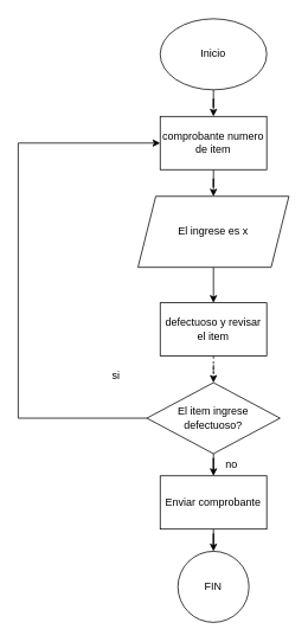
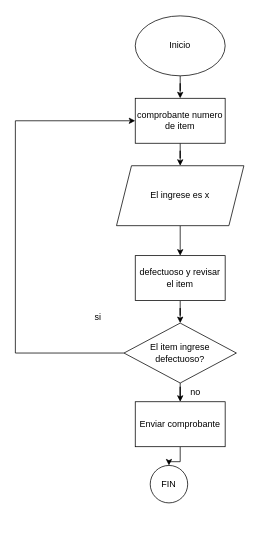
  <mxCell id="0" />
  <mxCell id="1" parent="0" />
  <mxCell id="2" value="" style="edgeStyle=orthogonalEdgeStyle;rounded=0;orthogonalLoop=1;jettySize=auto;html=1;" edge="1" parent="1" source="3" target="5"><mxGeometry relative="1" as="geometry" /></mxCell>
  <mxCell id="3" value="Inicio" style="ellipse;whiteSpace=wrap;html=1;" vertex="1" parent="1"><mxGeometry x="180" y="20" width="120" height="80" as="geometry" /></mxCell>
  <mxCell id="4" value="" style="edgeStyle=orthogonalEdgeStyle;rounded=0;orthogonalLoop=1;jettySize=auto;html=1;" edge="1" parent="1" source="5" target="7"><mxGeometry relative="1" as="geometry" /></mxCell>
  <mxCell id="5" value="comprobante numero de item" style="whiteSpace=wrap;html=1;" vertex="1" parent="1"><mxGeometry x="180" y="130" width="120" height="60" as="geometry" /></mxCell>
  <mxCell id="6" value="" style="edgeStyle=orthogonalEdgeStyle;rounded=0;orthogonalLoop=1;jettySize=auto;html=1;" edge="1" parent="1" source="7" target="9"><mxGeometry relative="1" as="geometry" /></mxCell>
  <mxCell id="7" value="El ingrese es x" style="shape=parallelogram;perimeter=parallelogramPerimeter;whiteSpace=wrap;html=1;fixedSize=1;" vertex="1" parent="1"><mxGeometry x="155" y="220" width="170" height="80" as="geometry" /></mxCell>
- <mxCell id="8" value="" style="edgeStyle=orthogonalEdgeStyle;rounded=0;orthogonalLoop=1;jettySize=auto;html=1;dashed=1;" edge="1" parent="1" source="9" target="12"><mxGeometry relative="1" as="geometry" /></mxCell>
+ <mxCell id="8" value="" style="edgeStyle=orthogonalEdgeStyle;rounded=0;orthogonalLoop=1;jettySize=auto;html=1;" edge="1" parent="1" source="9" target="12"><mxGeometry relative="1" as="geometry" /></mxCell>
  <mxCell id="9" value="defectuoso y revisar el item" style="whiteSpace=wrap;html=1;" vertex="1" parent="1"><mxGeometry x="180" y="340" width="120" height="60" as="geometry" /></mxCell>
  <mxCell id="10" style="edgeStyle=orthogonalEdgeStyle;rounded=0;orthogonalLoop=1;jettySize=auto;html=1;" edge="1" parent="1" source="12" target="5"><mxGeometry relative="1" as="geometry"><Array as="points"><mxPoint x="20" y="470" /><mxPoint x="20" y="160" /></Array></mxGeometry></mxCell>
  <mxCell id="11" value="" style="edgeStyle=orthogonalEdgeStyle;rounded=0;orthogonalLoop=1;jettySize=auto;html=1;" edge="1" parent="1" source="12" target="14"><mxGeometry relative="1" as="geometry" /></mxCell>
  <mxCell id="12" value="El item ingrese defectuoso?" style="rhombus;whiteSpace=wrap;html=1;" vertex="1" parent="1"><mxGeometry x="165" y="430" width="150" height="80" as="geometry" /></mxCell>
  <mxCell id="13" value="" style="edgeStyle=orthogonalEdgeStyle;rounded=0;orthogonalLoop=1;jettySize=auto;html=1;" edge="1" parent="1" source="14" target="15"><mxGeometry relative="1" as="geometry" /></mxCell>
  <mxCell id="14" value="Enviar comprobante" style="whiteSpace=wrap;html=1;" vertex="1" parent="1"><mxGeometry x="180" y="535" width="120" height="60" as="geometry" /></mxCell>
- <mxCell id="15" value="FIN" style="ellipse;whiteSpace=wrap;html=1;" vertex="1" parent="1"><mxGeometry x="200" y="620" width="80" height="80" as="geometry" /></mxCell>
+ <mxCell id="15" value="FIN" style="ellipse;whiteSpace=wrap;html=1;" vertex="1" parent="1"><mxGeometry x="200" y="620" width="50" height="50" as="geometry" /></mxCell>
  <mxCell id="16" value="si" style="text;html=1;align=center;verticalAlign=middle;resizable=0;points=[];autosize=1;strokeColor=none;fillColor=none;" vertex="1" parent="1"><mxGeometry x="115" y="408" width="30" height="30" as="geometry" /></mxCell>
  <mxCell id="17" value="no" style="text;html=1;align=center;verticalAlign=middle;resizable=0;points=[];autosize=1;strokeColor=none;fillColor=none;" vertex="1" parent="1"><mxGeometry x="240" y="508" width="40" height="30" as="geometry" /></mxCell>
